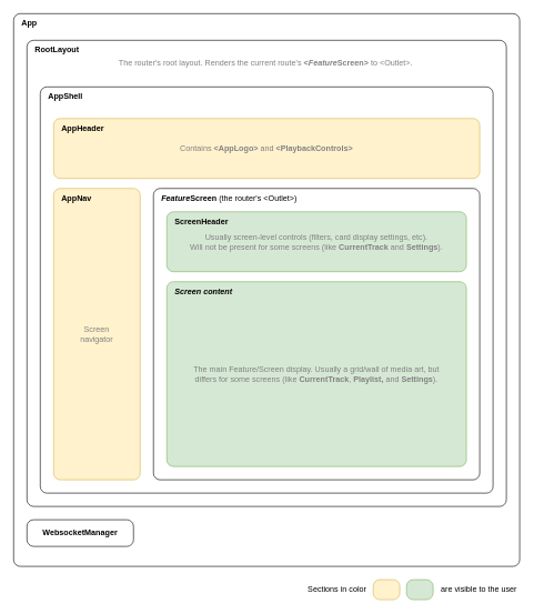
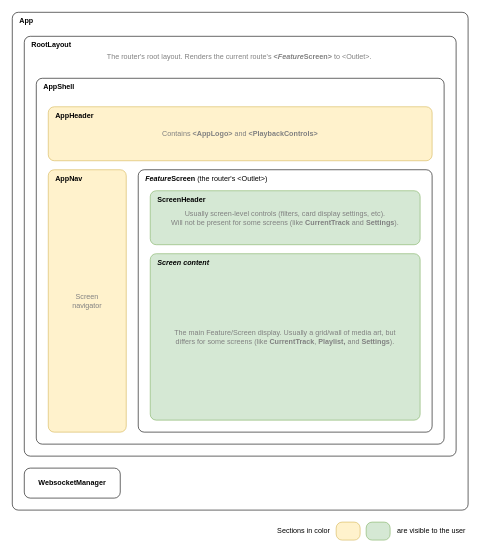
  <mxCell id="0" />
  <mxCell id="1" parent="0" />
  <mxCell id="2" value="" style="rounded=1;whiteSpace=wrap;html=1;absoluteArcSize=1;" vertex="1" parent="1"><mxGeometry x="20" y="20" width="760" height="830" as="geometry" /></mxCell>
  <mxCell id="3" value="" style="rounded=1;whiteSpace=wrap;html=1;absoluteArcSize=1;" vertex="1" parent="1"><mxGeometry x="40" y="60" width="720" height="700" as="geometry" /></mxCell>
  <mxCell id="4" value="" style="rounded=1;whiteSpace=wrap;html=1;absoluteArcSize=1;" vertex="1" parent="1"><mxGeometry x="60" y="130" width="680" height="610" as="geometry" /></mxCell>
  <mxCell id="5" value="&lt;font color=&quot;#808080&quot;&gt;Screen&lt;br&gt;navigator&lt;/font&gt;" style="rounded=1;whiteSpace=wrap;html=1;absoluteArcSize=1;fillColor=#fff2cc;strokeColor=#d6b656;" vertex="1" parent="1"><mxGeometry x="80" y="282.5" width="130" height="437.5" as="geometry" /></mxCell>
  <mxCell id="6" value="&lt;font color=&quot;#808080&quot;&gt;Contains &lt;b&gt;&amp;lt;AppLogo&amp;gt;&lt;/b&gt; and &lt;b&gt;&amp;lt;PlaybackControls&amp;gt;&lt;/b&gt;&lt;/font&gt;" style="rounded=1;whiteSpace=wrap;html=1;absoluteArcSize=1;fillColor=#fff2cc;strokeColor=#d6b656;" vertex="1" parent="1"><mxGeometry x="80" y="177.5" width="640" height="90" as="geometry" /></mxCell>
  <mxCell id="7" value="App" style="text;html=1;strokeColor=none;fillColor=none;align=left;verticalAlign=middle;whiteSpace=wrap;rounded=0;fontStyle=1" vertex="1" parent="1"><mxGeometry x="30" y="20" width="60" height="30" as="geometry" /></mxCell>
  <mxCell id="8" value="RootLayout" style="text;html=1;strokeColor=none;fillColor=none;align=left;verticalAlign=middle;whiteSpace=wrap;rounded=0;fontStyle=1" vertex="1" parent="1"><mxGeometry x="50" y="60" width="90" height="30" as="geometry" /></mxCell>
  <mxCell id="9" value="AppShell" style="text;html=1;strokeColor=none;fillColor=none;align=left;verticalAlign=middle;whiteSpace=wrap;rounded=0;fontStyle=1" vertex="1" parent="1"><mxGeometry x="70" y="130" width="80" height="30" as="geometry" /></mxCell>
  <mxCell id="10" value="" style="rounded=1;whiteSpace=wrap;html=1;absoluteArcSize=1;" vertex="1" parent="1"><mxGeometry x="230" y="282.5" width="490" height="437.5" as="geometry" /></mxCell>
  <mxCell id="11" value="&lt;font color=&quot;#808080&quot;&gt;Usually screen-level controls (filters, card display settings, etc).&lt;br&gt;Will not be present for some screens (like &lt;b&gt;CurrentTrack&lt;/b&gt; and&amp;nbsp;&lt;b&gt;Settings&lt;/b&gt;).&lt;/font&gt;" style="rounded=1;whiteSpace=wrap;html=1;absoluteArcSize=1;fillColor=#d5e8d4;strokeColor=#82b366;spacingLeft=0;spacing=2;" vertex="1" parent="1"><mxGeometry x="250" y="317.5" width="450" height="90" as="geometry" /></mxCell>
  <mxCell id="12" value="&lt;font color=&quot;#808080&quot;&gt;The main Feature/Screen display. Usually a grid/wall of media art, but&lt;br&gt;differs for some screens (like &lt;b&gt;CurrentTrack&lt;/b&gt;,&amp;nbsp;&lt;b&gt;Playlist,&lt;/b&gt; and &lt;b&gt;Settings&lt;/b&gt;).&lt;/font&gt;" style="rounded=1;whiteSpace=wrap;html=1;absoluteArcSize=1;fillColor=#d5e8d4;strokeColor=#82b366;" vertex="1" parent="1"><mxGeometry x="250" y="422.5" width="450" height="277.5" as="geometry" /></mxCell>
  <mxCell id="13" value="AppHeader" style="text;html=1;strokeColor=none;fillColor=none;align=left;verticalAlign=middle;whiteSpace=wrap;rounded=0;fontStyle=1" vertex="1" parent="1"><mxGeometry x="90" y="177.5" width="80" height="30" as="geometry" /></mxCell>
  <mxCell id="14" value="AppNav" style="text;html=1;strokeColor=none;fillColor=none;align=left;verticalAlign=middle;whiteSpace=wrap;rounded=0;fontStyle=1" vertex="1" parent="1"><mxGeometry x="90" y="282.5" width="80" height="30" as="geometry" /></mxCell>
  <mxCell id="15" value="&lt;b&gt;&lt;i&gt;Feature&lt;/i&gt;Screen&lt;/b&gt;&amp;nbsp;(the router's &amp;lt;Outlet&amp;gt;)" style="text;html=1;strokeColor=none;fillColor=none;align=left;verticalAlign=middle;whiteSpace=wrap;rounded=0;" vertex="1" parent="1"><mxGeometry x="240" y="282.5" width="210" height="30" as="geometry" /></mxCell>
  <mxCell id="16" value="ScreenHeader" style="text;html=1;strokeColor=none;fillColor=none;align=left;verticalAlign=middle;whiteSpace=wrap;rounded=0;fontStyle=1" vertex="1" parent="1"><mxGeometry x="260" y="317.5" width="130" height="30" as="geometry" /></mxCell>
  <mxCell id="17" value="&lt;i&gt;Screen content&lt;/i&gt;" style="text;html=1;strokeColor=none;fillColor=none;align=left;verticalAlign=middle;whiteSpace=wrap;rounded=0;fontStyle=1" vertex="1" parent="1"><mxGeometry x="260" y="422.5" width="130" height="30" as="geometry" /></mxCell>
  <mxCell id="18" value="&lt;font color=&quot;#808080&quot;&gt;The router's root layout. Renders the current route's&amp;nbsp;&lt;b&gt;&amp;lt;&lt;i&gt;Feature&lt;/i&gt;Screen&amp;gt;&lt;/b&gt;&amp;nbsp;to &amp;lt;Outlet&amp;gt;.&lt;/font&gt;" style="text;html=1;strokeColor=none;fillColor=none;align=left;verticalAlign=middle;whiteSpace=wrap;rounded=0;" vertex="1" parent="1"><mxGeometry x="176.25" y="80" width="447.5" height="30" as="geometry" /></mxCell>
- <mxCell id="19" value="&lt;b&gt;WebsocketManager&lt;/b&gt;" style="rounded=1;whiteSpace=wrap;html=1;absoluteArcSize=1;" vertex="1" parent="1"><mxGeometry x="40" y="780" width="160" height="40" as="geometry" /></mxCell>
+ <mxCell id="19" value="&lt;b&gt;WebsocketManager&lt;/b&gt;" style="rounded=1;whiteSpace=wrap;html=1;absoluteArcSize=1;" vertex="1" parent="1"><mxGeometry x="40" y="780" width="160" height="50" as="geometry" /></mxCell>
  <mxCell id="20" value="Sections in color" style="text;html=1;strokeColor=none;fillColor=none;align=left;verticalAlign=middle;whiteSpace=wrap;rounded=0;" vertex="1" parent="1"><mxGeometry x="460" y="870" width="100" height="30" as="geometry" /></mxCell>
  <mxCell id="21" value="" style="rounded=1;whiteSpace=wrap;html=1;absoluteArcSize=1;fillColor=#fff2cc;strokeColor=#d6b656;" vertex="1" parent="1"><mxGeometry x="560" y="870" width="40" height="30" as="geometry" /></mxCell>
  <mxCell id="22" value="" style="rounded=1;whiteSpace=wrap;html=1;absoluteArcSize=1;fillColor=#d5e8d4;strokeColor=#82b366;" vertex="1" parent="1"><mxGeometry x="610" y="870" width="40" height="30" as="geometry" /></mxCell>
  <mxCell id="23" value="are visible to the user" style="text;html=1;strokeColor=none;fillColor=none;align=left;verticalAlign=middle;whiteSpace=wrap;rounded=0;" vertex="1" parent="1"><mxGeometry x="660" y="870" width="120" height="30" as="geometry" /></mxCell>
